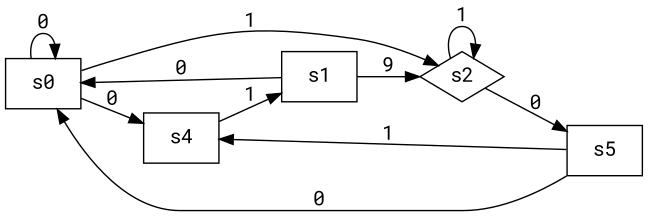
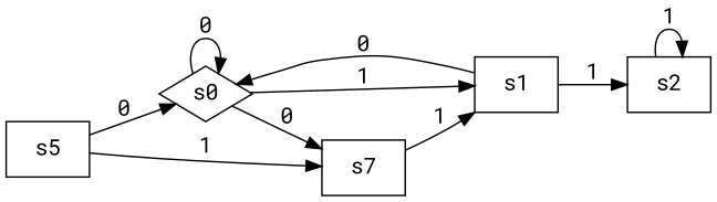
  digraph {
    fontname="Roboto Mono"
    rankdir=LR
    node [fontname="Roboto Mono" shape=box]
    edge [fontname="Roboto Mono"]
-   s0
+   s0 [shape=diamond]
    s1
-   s4
-   s2 [shape=diamond]
+   s4 [label=s7]
+   s2
    n5 [label=s5]
    s0 -> s0 [label=0]
-   s0 -> s2 [label=1]
+   s0 -> s1 [label=1]
    s0 -> s4 [label=0]
    s1 -> s0 [label=0]
-   s1 -> s2 [label=9]
+   s1 -> s2 [label=1]
    s4 -> s1 [label=1]
    s2 -> s2 [label=1]
-   s2 -> n5 [label=0]
    n5 -> s0 [label=0]
    n5 -> s4 [label=1]
  }
